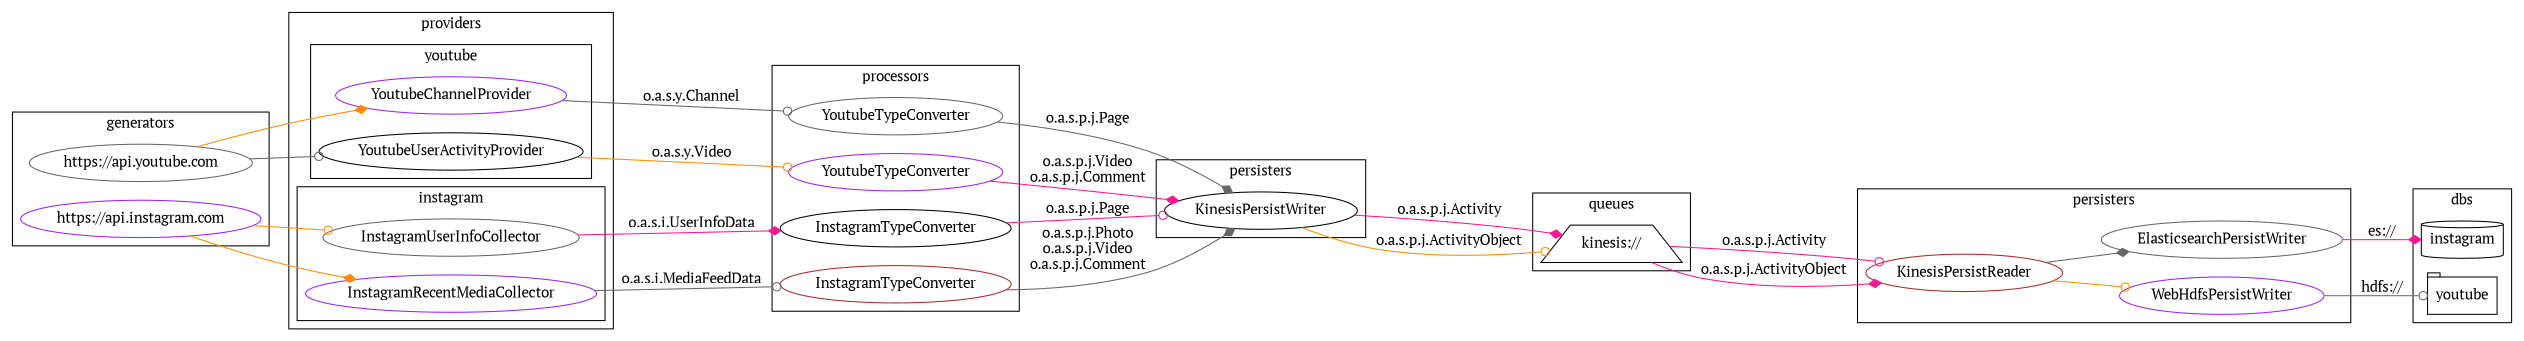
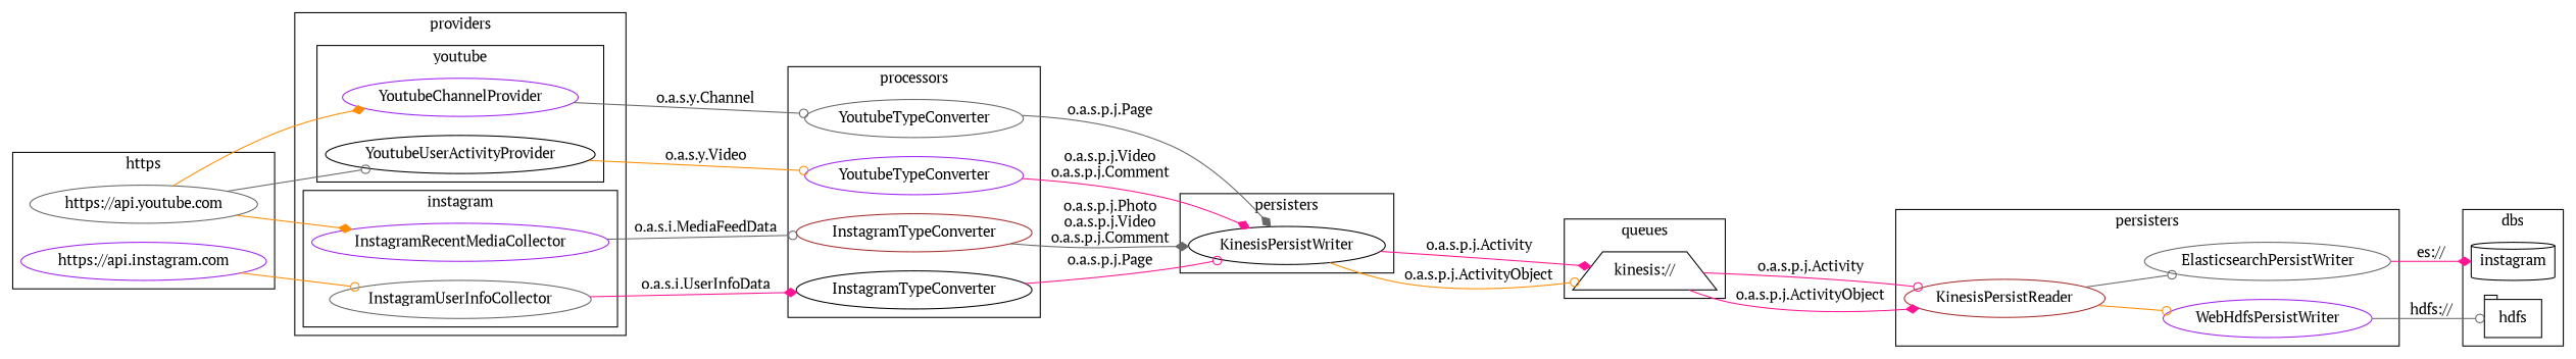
  digraph {
    compound=true
    fontname="PT Serif"
    rankdir=LR
    splines=true
    node [color=black fontname="PT Serif"]
    edge [arrowhead=diamond color=gray40 fontname="PT Serif"]
    n1 [color=gray40 label="https://api.youtube.com"]
    n2 [color=purple label="https://api.instagram.com"]
    n3 [color=purple label=YoutubeChannelProvider]
    n4 [label=YoutubeUserActivityProvider]
    n5 [color=gray40 label=InstagramUserInfoCollector]
    n6 [color=purple label=InstagramRecentMediaCollector]
    n7 [color=purple label=YoutubeTypeConverter]
    n8 [color=gray40 label=YoutubeTypeConverter]
    n9 [color=brown label=InstagramTypeConverter]
    n10 [label=InstagramTypeConverter]
    n11 [label=KinesisPersistWriter]
    n12 [label="kinesis://" shape=trapezium]
    n13 [color=gray40 label=ElasticsearchPersistWriter]
    n14 [color=purple label=WebHdfsPersistWriter]
    n15 [color=brown label=KinesisPersistReader]
    n16 [label=instagram shape=cylinder]
-   n17 [label=youtube shape=tab]
+   n17 [label=hdfs shape=tab]
    subgraph cluster_1 {
-     label=generators
+     label=https
      n1
      n2
    }
    subgraph cluster_2 {
      label=providers
      subgraph cluster_3 {
        label=youtube
        n3
        n4
      }
      subgraph cluster_4 {
        label=instagram
        n5
        n6
      }
    }
    subgraph cluster_5 {
      label=processors
      n7
      n8
      n9
      n10
    }
    subgraph cluster_6 {
      label=persisters
      n11
    }
    subgraph cluster_7 {
      label=queues
      n12
    }
    subgraph cluster_8 {
      label=persisters
      n13
      n14
      n15
    }
    subgraph cluster_9 {
      label=dbs
      n16
      n17
    }
    n1 -> n3 [color=darkorange]
    n1 -> n4 [arrowhead=odot]
    n2 -> n5 [arrowhead=odot color=darkorange]
-   n2 -> n6 [color=darkorange]
+   n1 -> n6 [color=darkorange]
    n3 -> n8 [arrowhead=odot label="o.a.s.y.Channel"]
    n4 -> n7 [arrowhead=odot color=darkorange label="o.a.s.y.Video"]
    n5 -> n10 [color=deeppink label="o.a.s.i.UserInfoData"]
    n6 -> n9 [arrowhead=odot label="o.a.s.i.MediaFeedData"]
    n7 -> n11 [color=deeppink label="o.a.s.p.j.Video\no.a.s.p.j.Comment"]
    n8 -> n11 [label="o.a.s.p.j.Page"]
    n9 -> n11 [label="o.a.s.p.j.Photo\no.a.s.p.j.Video\no.a.s.p.j.Comment"]
    n10 -> n11 [arrowhead=odot color=deeppink label="o.a.s.p.j.Page"]
    n11 -> n12 [color=deeppink label="o.a.s.p.j.Activity"]
    n11 -> n12 [arrowhead=odot color=darkorange label="o.a.s.p.j.ActivityObject"]
    n12 -> n15 [arrowhead=odot color=deeppink label="o.a.s.p.j.Activity"]
    n12 -> n15 [color=deeppink label="o.a.s.p.j.ActivityObject"]
    n13 -> n16 [color=deeppink label="es://"]
    n14 -> n17 [arrowhead=odot label="hdfs://"]
-   n15 -> n13
+   n15 -> n13 [arrowhead=odot]
    n15 -> n14 [arrowhead=odot color=darkorange]
  }
